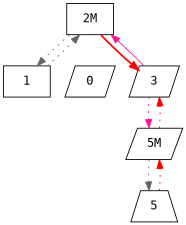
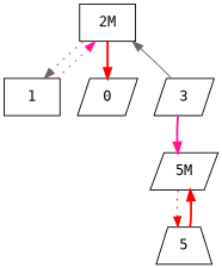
  digraph {
    fontname="DejaVu Sans Mono"
    node [fontname="DejaVu Sans Mono" shape=parallelogram]
    edge [color=gray40 fontname="DejaVu Sans Mono" style=dotted]
    0
    1 [shape=box]
    "2M" [shape=box]
    3
    n5 [label="5M"]
    5 [shape=trapezium]
-   1 -> "2M"
+   1 -> "2M" [color=deeppink]
    "2M" -> 1
-   "2M" -> 3 [color=red style=bold]
-   3 -> "2M" [color=deeppink style=solid]
-   3 -> n5 [color=deeppink]
-   n5 -> 3 [color=red]
-   n5 -> 5
-   5 -> n5 [color=red]
+   "2M" -> 0 [color=red style=bold]
+   3 -> "2M" [style=solid]
+   3 -> n5 [color=deeppink style=bold]
+   n5 -> 5 [color=red]
+   5 -> n5 [color=red style=bold]
  }
